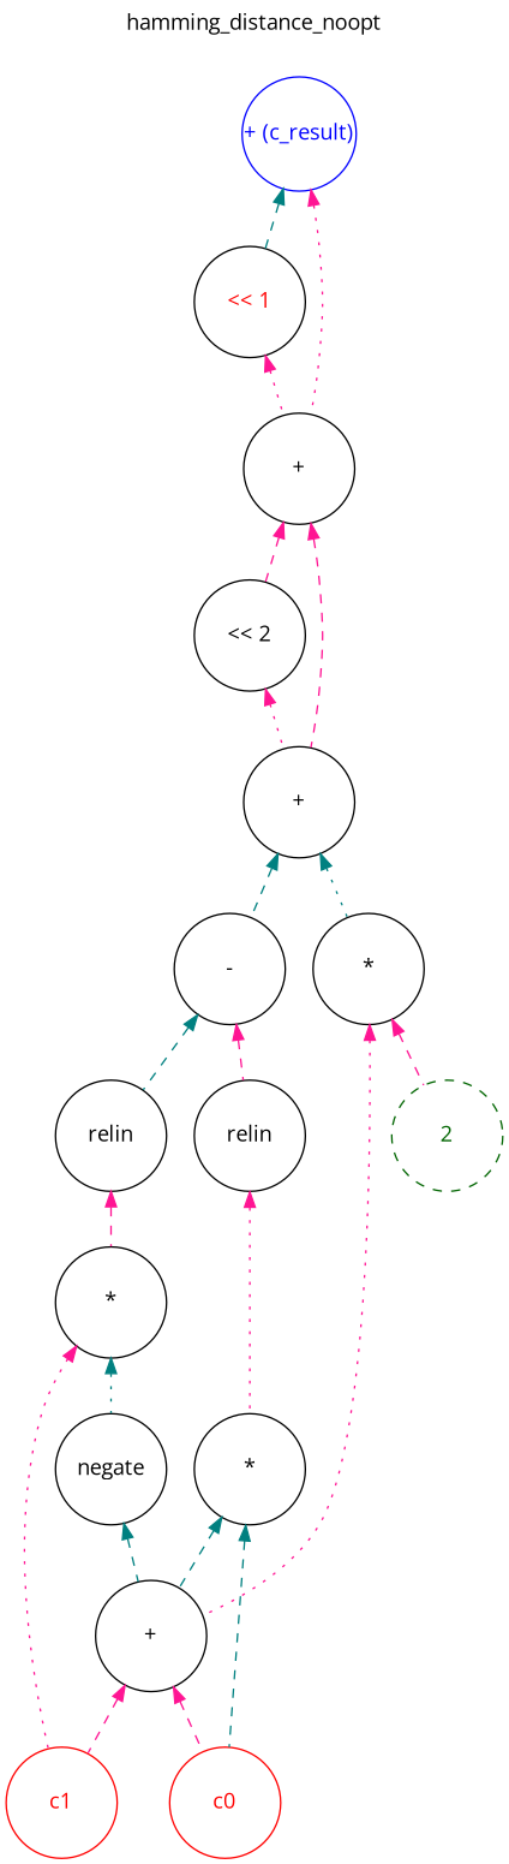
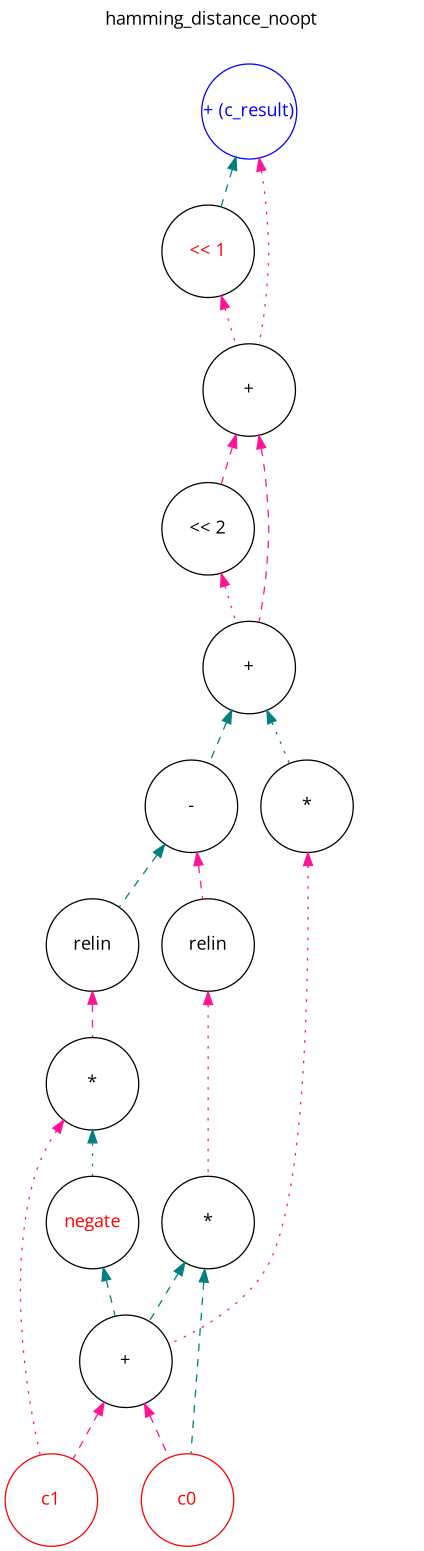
  digraph {
    fontname="Open Sans"
    label=hamming_distance_noopt
    labelloc=t
    node [color=black fontcolor=black fontname="Open Sans" margin=0 shape=circle style=solid]
    edge [color=deeppink dir=back fontname="Open Sans" style=dashed]
    n1 [color=red fontcolor=red label=c1 width=1]
    n2 [color=red fontcolor=red label=c0 width=1]
    n3 [label="+" width=1]
-   n4 [label=negate width=1]
+   n4 [fontcolor=red label=negate width=1]
    n5 [label="*" width=1]
    n6 [label=relin width=1]
    n7 [label="*" width=1]
    n8 [label=relin width=1]
    n9 [label="-" width=1]
-   n10 [color=darkgreen fontcolor=darkgreen label=2 style=dashed width=1]
    n11 [label="*" width=1]
    n12 [label="+" width=1]
    n13 [label="<< 2" width=1]
    n14 [label="+" width=1]
    n15 [fontcolor=red label="<< 1" width=1]
    n16 [color=blue fontcolor=blue label="+ (c_result)" width=1]
    n3 -> n1
    n3 -> n2
    n4 -> n3 [color=teal]
    n5 -> n1 [style=dotted]
    n5 -> n4 [color=teal style=dotted]
    n6 -> n5
    n7 -> n2 [color=teal]
    n7 -> n3 [color=teal]
    n8 -> n7 [style=dotted]
    n9 -> n6 [color=teal]
    n9 -> n8
    n11 -> n3 [style=dotted]
-   n11 -> n10
    n12 -> n9 [color=teal]
    n12 -> n11 [color=teal style=dotted]
    n13 -> n12 [style=dotted]
    n14 -> n12
    n14 -> n13
    n15 -> n14 [style=dotted]
    n16 -> n14 [style=dotted]
    n16 -> n15 [color=teal]
  }
